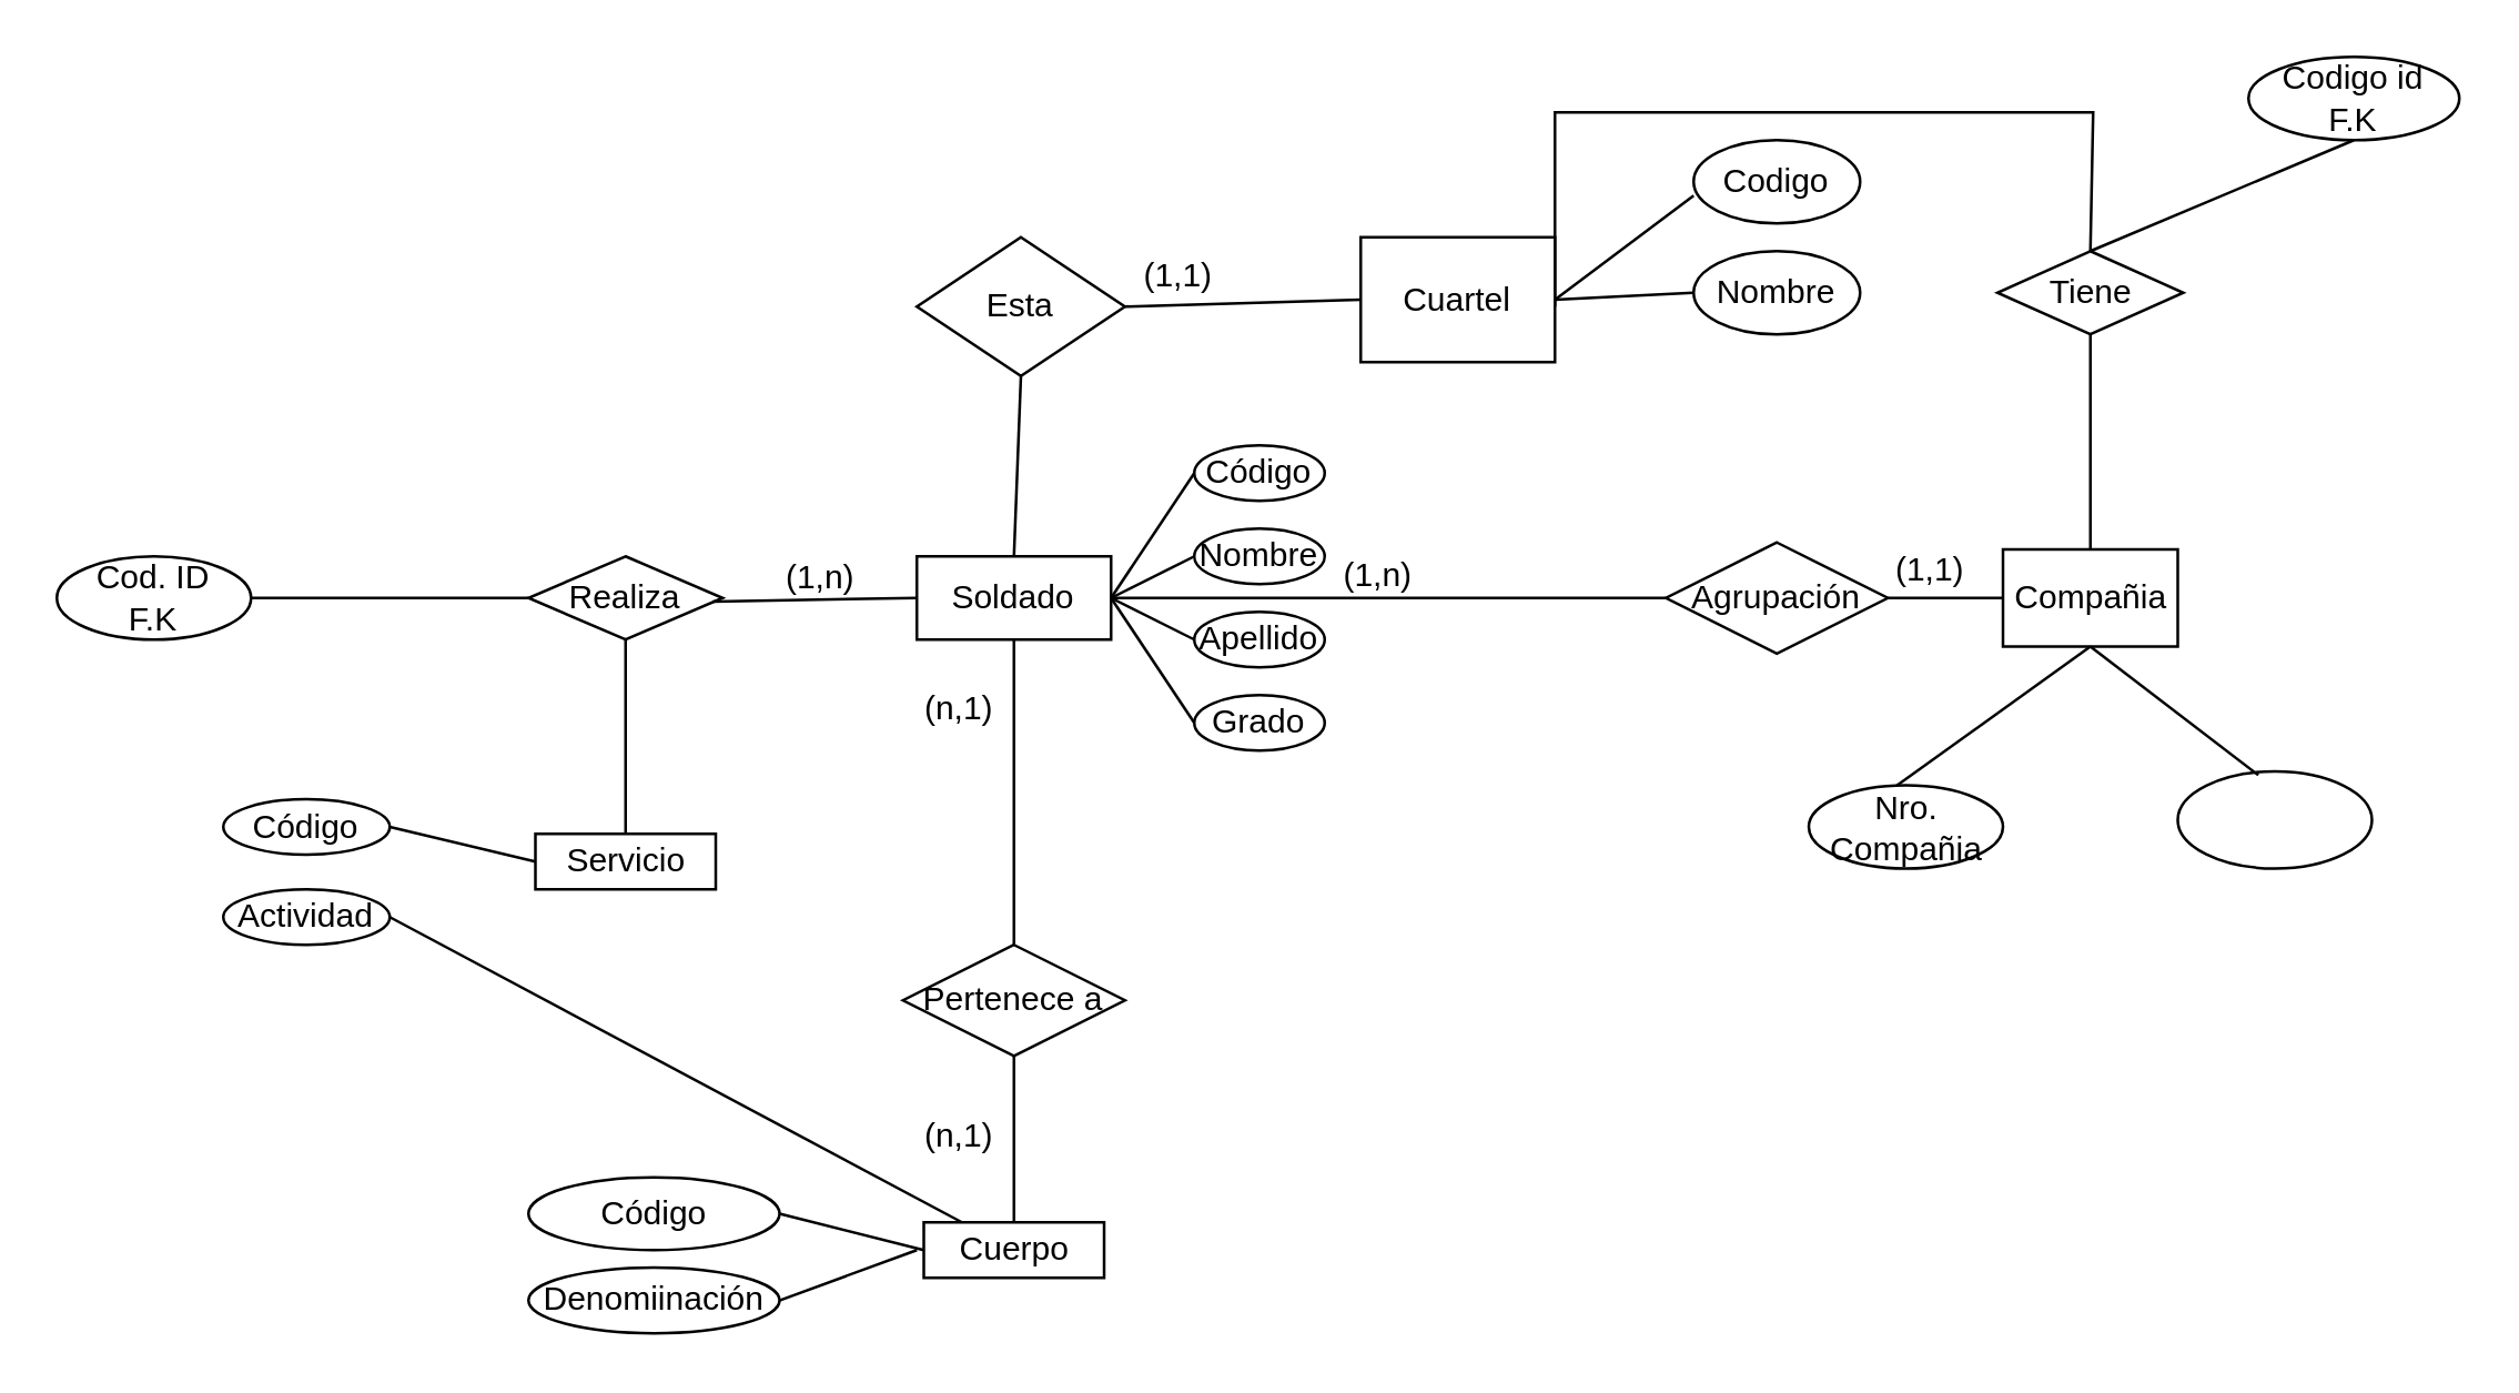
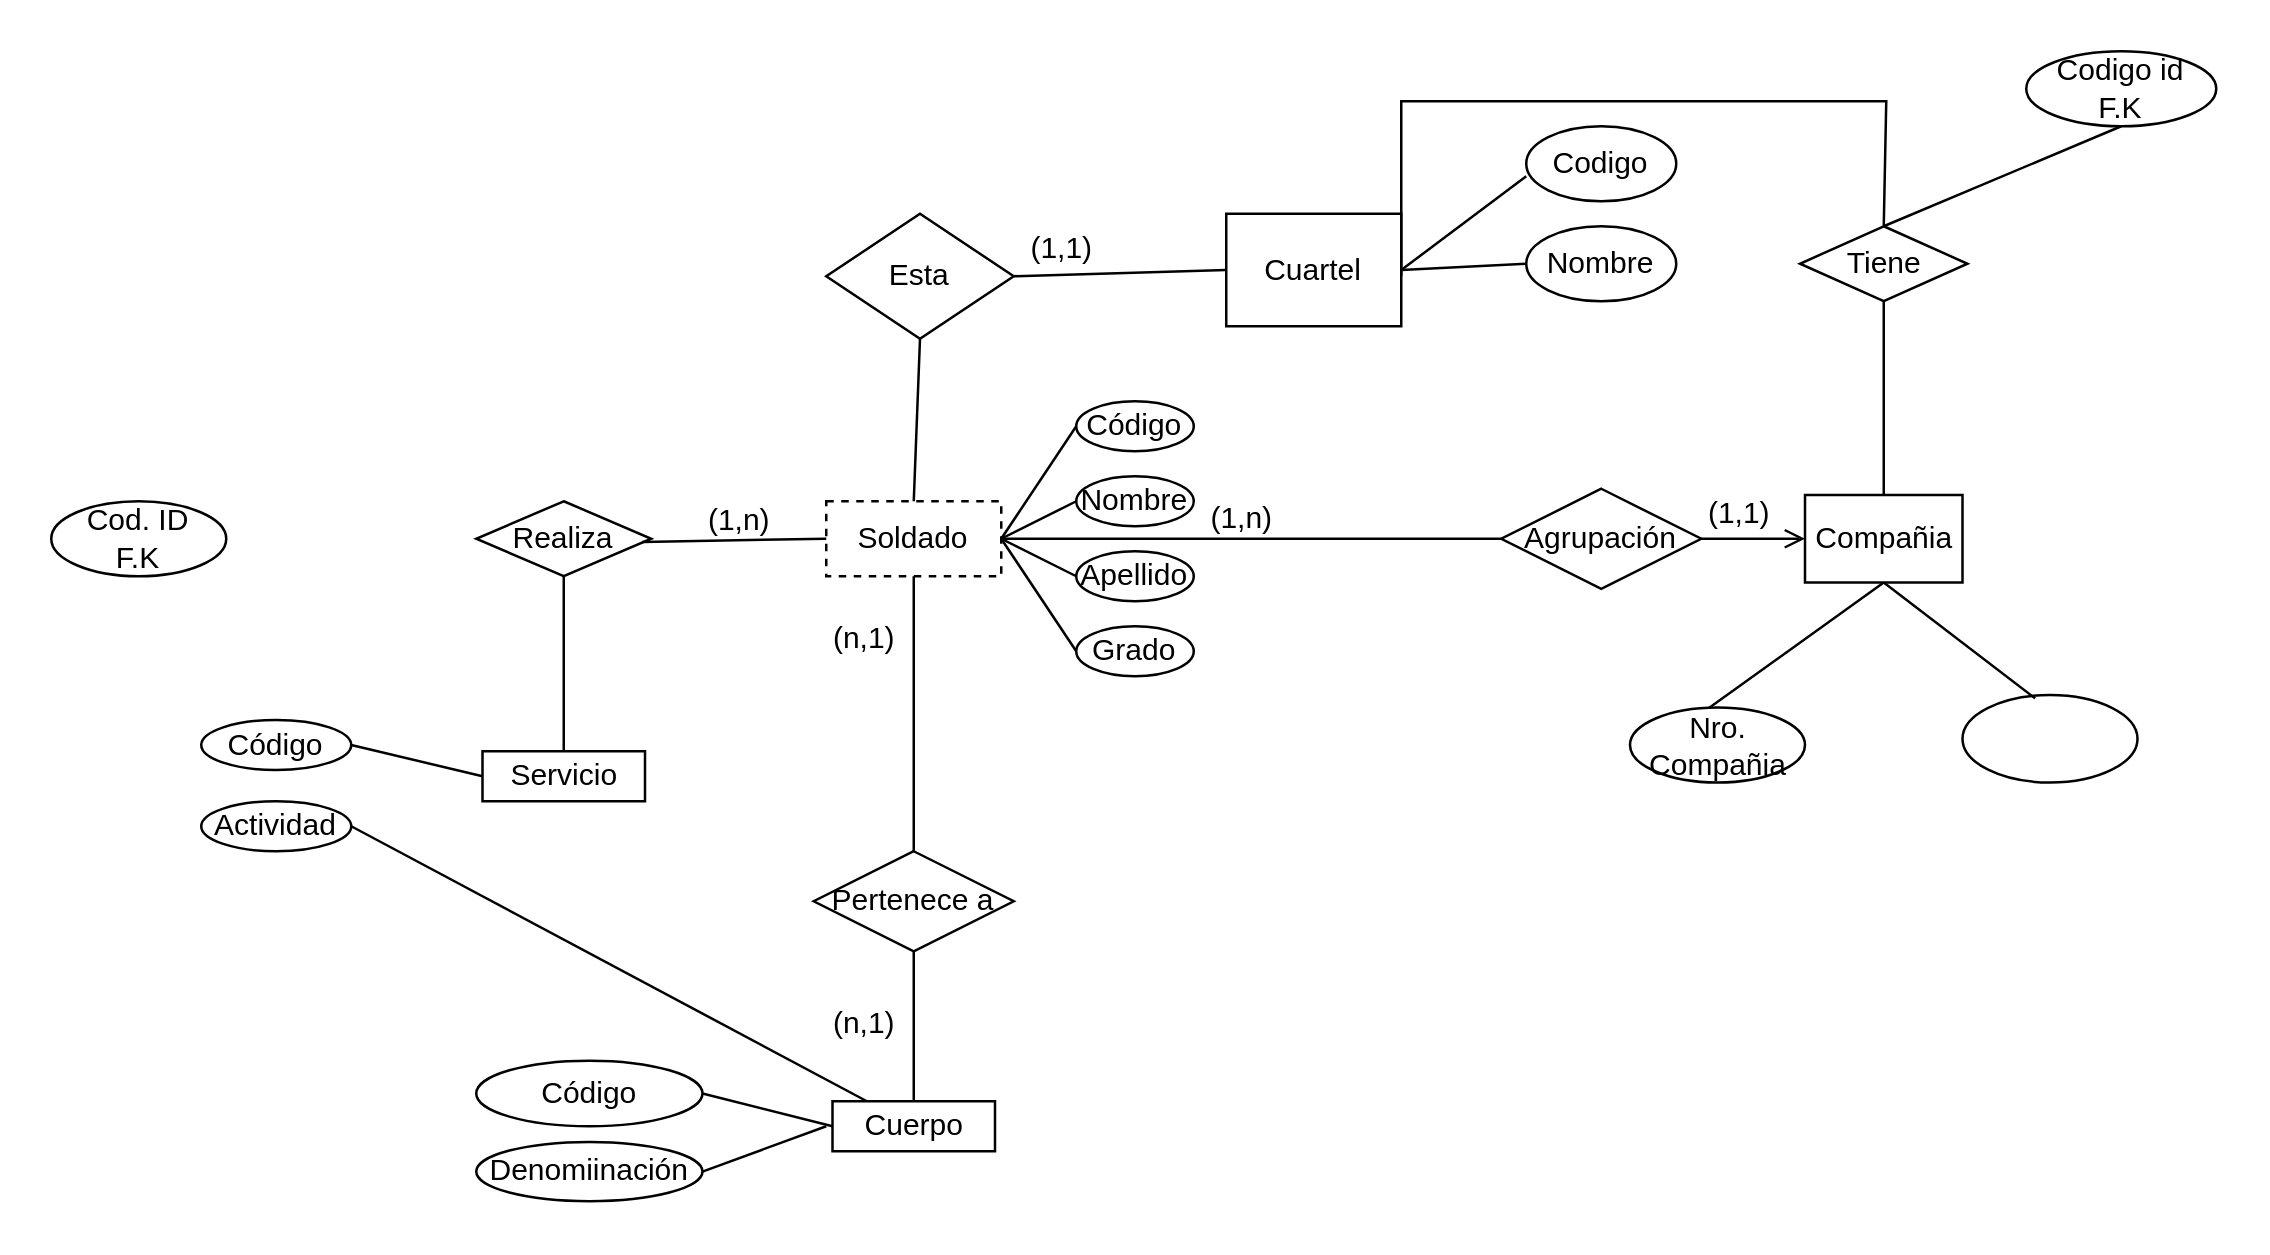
  <mxCell id="0" />
  <mxCell id="1" parent="0" />
- <mxCell id="2" value="Soldado" style="rounded=0;whiteSpace=wrap;html=1;" parent="1" vertex="1"><mxGeometry x="330" y="200" width="70" height="30" as="geometry" /></mxCell>
+ <mxCell id="2" value="Soldado" style="rounded=0;whiteSpace=wrap;html=1;dashed=1;" parent="1" vertex="1"><mxGeometry x="330" y="200" width="70" height="30" as="geometry" /></mxCell>
  <mxCell id="3" value="Esta" style="rhombus;whiteSpace=wrap;html=1;" parent="1" vertex="1"><mxGeometry x="330" y="85" width="75" height="50" as="geometry" /></mxCell>
  <mxCell id="4" value="Cuartel" style="rounded=0;whiteSpace=wrap;html=1;" parent="1" vertex="1"><mxGeometry x="490" y="85" width="70" height="45" as="geometry" /></mxCell>
  <mxCell id="5" value="Codigo" style="ellipse;whiteSpace=wrap;html=1;" parent="1" vertex="1"><mxGeometry x="610" y="50" width="60" height="30" as="geometry" /></mxCell>
  <mxCell id="6" value="Nombre" style="ellipse;whiteSpace=wrap;html=1;" parent="1" vertex="1"><mxGeometry x="610" y="90" width="60" height="30" as="geometry" /></mxCell>
  <mxCell id="7" value="" style="endArrow=none;html=1;rounded=0;exitX=1;exitY=0.5;exitDx=0;exitDy=0;" parent="1" source="4" edge="1"><mxGeometry width="50" height="50" relative="1" as="geometry"><mxPoint x="560" y="120" as="sourcePoint" /><mxPoint x="610" y="70" as="targetPoint" /></mxGeometry></mxCell>
  <mxCell id="8" value="" style="endArrow=none;html=1;rounded=0;entryX=1;entryY=0.5;entryDx=0;entryDy=0;exitX=0;exitY=0.5;exitDx=0;exitDy=0;" parent="1" source="6" target="4" edge="1"><mxGeometry width="50" height="50" relative="1" as="geometry"><mxPoint x="440" y="330" as="sourcePoint" /><mxPoint x="490" y="280" as="targetPoint" /></mxGeometry></mxCell>
  <mxCell id="9" value="" style="endArrow=none;html=1;rounded=0;exitX=1;exitY=0.5;exitDx=0;exitDy=0;entryX=0;entryY=0.5;entryDx=0;entryDy=0;" parent="1" source="3" target="4" edge="1"><mxGeometry width="50" height="50" relative="1" as="geometry"><mxPoint x="610" y="260" as="sourcePoint" /><mxPoint x="660" y="210" as="targetPoint" /></mxGeometry></mxCell>
  <mxCell id="10" value="" style="endArrow=none;html=1;rounded=0;entryX=0.5;entryY=1;entryDx=0;entryDy=0;exitX=0.5;exitY=0;exitDx=0;exitDy=0;" parent="1" source="2" target="3" edge="1"><mxGeometry width="50" height="50" relative="1" as="geometry"><mxPoint x="460" y="190" as="sourcePoint" /><mxPoint x="510" y="140" as="targetPoint" /></mxGeometry></mxCell>
  <mxCell id="11" value="Codigo id&lt;br&gt;F.K" style="ellipse;whiteSpace=wrap;html=1;" parent="1" vertex="1"><mxGeometry x="810" y="20" width="76" height="30" as="geometry" /></mxCell>
  <mxCell id="12" value="" style="endArrow=none;html=1;rounded=0;entryX=0.5;entryY=0;entryDx=0;entryDy=0;" parent="1" target="13" edge="1"><mxGeometry width="50" height="50" relative="1" as="geometry"><mxPoint x="560" y="110" as="sourcePoint" /><mxPoint x="750" y="80" as="targetPoint" /><Array as="points"><mxPoint x="560" y="40" /><mxPoint x="754" y="40" /></Array></mxGeometry></mxCell>
  <mxCell id="13" value="Tiene" style="rhombus;whiteSpace=wrap;html=1;" parent="1" vertex="1"><mxGeometry x="719.5" y="90" width="67" height="30" as="geometry" /></mxCell>
  <mxCell id="14" value="" style="endArrow=none;html=1;rounded=0;entryX=0.5;entryY=1;entryDx=0;entryDy=0;exitX=0.5;exitY=0;exitDx=0;exitDy=0;" parent="1" source="13" target="11" edge="1"><mxGeometry width="50" height="50" relative="1" as="geometry"><mxPoint x="580" y="190" as="sourcePoint" /><mxPoint x="630" y="140" as="targetPoint" /></mxGeometry></mxCell>
  <mxCell id="15" value="Compañia" style="rounded=0;whiteSpace=wrap;html=1;" parent="1" vertex="1"><mxGeometry x="721.5" y="197.5" width="63" height="35" as="geometry" /></mxCell>
  <mxCell id="16" value="" style="endArrow=none;html=1;rounded=0;entryX=0.5;entryY=1;entryDx=0;entryDy=0;exitX=0.5;exitY=0;exitDx=0;exitDy=0;" parent="1" source="15" target="13" edge="1"><mxGeometry width="50" height="50" relative="1" as="geometry"><mxPoint x="580" y="190" as="sourcePoint" /><mxPoint x="630" y="140" as="targetPoint" /></mxGeometry></mxCell>
  <mxCell id="17" value="Nro. Compañia" style="ellipse;whiteSpace=wrap;html=1;" parent="1" vertex="1"><mxGeometry x="651.5" y="282.5" width="70" height="30" as="geometry" /></mxCell>
  <mxCell id="18" value="" style="ellipse;whiteSpace=wrap;html=1;" parent="1" vertex="1"><mxGeometry x="784.5" y="277.5" width="70" height="35" as="geometry" /></mxCell>
  <mxCell id="19" value="Agrupación" style="rhombus;whiteSpace=wrap;html=1;" parent="1" vertex="1"><mxGeometry x="600" y="195" width="80" height="40" as="geometry" /></mxCell>
- <mxCell id="20" value="" style="endArrow=none;html=1;rounded=0;entryX=0;entryY=0.5;entryDx=0;entryDy=0;exitX=1;exitY=0.5;exitDx=0;exitDy=0;" parent="1" source="19" target="15" edge="1"><mxGeometry width="50" height="50" relative="1" as="geometry"><mxPoint x="560" y="230" as="sourcePoint" /><mxPoint x="610" y="180" as="targetPoint" /></mxGeometry></mxCell>
+ <mxCell id="20" value="" style="endArrow=open;html=1;rounded=0;entryX=0;entryY=0.5;entryDx=0;entryDy=0;exitX=1;exitY=0.5;exitDx=0;exitDy=0;" parent="1" source="19" target="15" edge="1"><mxGeometry width="50" height="50" relative="1" as="geometry"><mxPoint x="560" y="230" as="sourcePoint" /><mxPoint x="610" y="180" as="targetPoint" /></mxGeometry></mxCell>
  <mxCell id="21" value="" style="endArrow=none;html=1;rounded=0;entryX=0;entryY=0.5;entryDx=0;entryDy=0;exitX=1;exitY=0.5;exitDx=0;exitDy=0;" parent="1" source="2" target="19" edge="1"><mxGeometry width="50" height="50" relative="1" as="geometry"><mxPoint x="520" y="220" as="sourcePoint" /><mxPoint x="570" y="170" as="targetPoint" /></mxGeometry></mxCell>
  <mxCell id="22" value="" style="endArrow=none;html=1;rounded=0;entryX=0.5;entryY=1;entryDx=0;entryDy=0;exitX=0.451;exitY=0.007;exitDx=0;exitDy=0;exitPerimeter=0;" parent="1" source="17" target="15" edge="1"><mxGeometry width="50" height="50" relative="1" as="geometry"><mxPoint x="520" y="220" as="sourcePoint" /><mxPoint x="570" y="170" as="targetPoint" /></mxGeometry></mxCell>
  <mxCell id="23" value="" style="endArrow=none;html=1;rounded=0;entryX=0.5;entryY=1;entryDx=0;entryDy=0;exitX=0.415;exitY=0.038;exitDx=0;exitDy=0;exitPerimeter=0;" parent="1" source="18" target="15" edge="1"><mxGeometry width="50" height="50" relative="1" as="geometry"><mxPoint x="520" y="220" as="sourcePoint" /><mxPoint x="570" y="170" as="targetPoint" /></mxGeometry></mxCell>
  <mxCell id="24" value="Código" style="ellipse;whiteSpace=wrap;html=1;" parent="1" vertex="1"><mxGeometry x="430" y="160" width="47" height="20" as="geometry" /></mxCell>
  <mxCell id="25" value="Nombre" style="ellipse;whiteSpace=wrap;html=1;" parent="1" vertex="1"><mxGeometry x="430" y="190" width="47" height="20" as="geometry" /></mxCell>
  <mxCell id="26" value="Apellido" style="ellipse;whiteSpace=wrap;html=1;" parent="1" vertex="1"><mxGeometry x="430" y="220" width="47" height="20" as="geometry" /></mxCell>
  <mxCell id="27" value="Grado" style="ellipse;whiteSpace=wrap;html=1;" parent="1" vertex="1"><mxGeometry x="430" y="250" width="47" height="20" as="geometry" /></mxCell>
  <mxCell id="28" value="" style="endArrow=none;html=1;rounded=0;entryX=0;entryY=0.5;entryDx=0;entryDy=0;exitX=1;exitY=0.5;exitDx=0;exitDy=0;" parent="1" source="2" target="25" edge="1"><mxGeometry width="50" height="50" relative="1" as="geometry"><mxPoint x="520" y="220" as="sourcePoint" /><mxPoint x="570" y="170" as="targetPoint" /></mxGeometry></mxCell>
  <mxCell id="29" value="" style="endArrow=none;html=1;rounded=0;entryX=0;entryY=0.5;entryDx=0;entryDy=0;exitX=1;exitY=0.5;exitDx=0;exitDy=0;" parent="1" source="2" target="24" edge="1"><mxGeometry width="50" height="50" relative="1" as="geometry"><mxPoint x="520" y="220" as="sourcePoint" /><mxPoint x="570" y="170" as="targetPoint" /></mxGeometry></mxCell>
  <mxCell id="30" value="" style="endArrow=none;html=1;rounded=0;entryX=0;entryY=0.5;entryDx=0;entryDy=0;exitX=1;exitY=0.5;exitDx=0;exitDy=0;" parent="1" source="2" target="27" edge="1"><mxGeometry width="50" height="50" relative="1" as="geometry"><mxPoint x="410" y="218" as="sourcePoint" /><mxPoint x="440" y="180" as="targetPoint" /></mxGeometry></mxCell>
  <mxCell id="31" value="" style="endArrow=none;html=1;rounded=0;entryX=0;entryY=0.5;entryDx=0;entryDy=0;exitX=1;exitY=0.5;exitDx=0;exitDy=0;" parent="1" source="2" target="26" edge="1"><mxGeometry width="50" height="50" relative="1" as="geometry"><mxPoint x="420" y="228" as="sourcePoint" /><mxPoint x="450" y="190" as="targetPoint" /></mxGeometry></mxCell>
  <mxCell id="32" value="Realiza" style="rhombus;whiteSpace=wrap;html=1;" parent="1" vertex="1"><mxGeometry x="190" y="200" width="70" height="30" as="geometry" /></mxCell>
  <mxCell id="33" value="" style="endArrow=none;html=1;rounded=0;entryX=0;entryY=0.5;entryDx=0;entryDy=0;exitX=0.949;exitY=0.542;exitDx=0;exitDy=0;exitPerimeter=0;" parent="1" source="32" target="2" edge="1"><mxGeometry width="50" height="50" relative="1" as="geometry"><mxPoint x="220" y="250" as="sourcePoint" /><mxPoint x="270" y="200" as="targetPoint" /></mxGeometry></mxCell>
  <mxCell id="34" value="Cod. ID &lt;br&gt;F.K" style="ellipse;whiteSpace=wrap;html=1;" parent="1" vertex="1"><mxGeometry x="20" y="200" width="70" height="30" as="geometry" /></mxCell>
- <mxCell id="35" value="" style="endArrow=none;html=1;rounded=0;exitX=1;exitY=0.5;exitDx=0;exitDy=0;entryX=0;entryY=0.5;entryDx=0;entryDy=0;" parent="1" source="34" target="32" edge="1"><mxGeometry width="50" height="50" relative="1" as="geometry"><mxPoint x="220" y="240" as="sourcePoint" /><mxPoint x="270" y="190" as="targetPoint" /></mxGeometry></mxCell>
  <mxCell id="36" value="Servicio" style="rounded=0;whiteSpace=wrap;html=1;" parent="1" vertex="1"><mxGeometry x="192.5" y="300" width="65" height="20" as="geometry" /></mxCell>
  <mxCell id="37" value="Código" style="ellipse;whiteSpace=wrap;html=1;" parent="1" vertex="1"><mxGeometry x="80" y="287.5" width="60" height="20" as="geometry" /></mxCell>
  <mxCell id="38" value="Actividad" style="ellipse;whiteSpace=wrap;html=1;" parent="1" vertex="1"><mxGeometry x="80" y="320" width="60" height="20" as="geometry" /></mxCell>
  <mxCell id="39" value="" style="endArrow=none;html=1;rounded=0;entryX=0;entryY=0.5;entryDx=0;entryDy=0;exitX=1;exitY=0.5;exitDx=0;exitDy=0;" parent="1" source="37" target="36" edge="1"><mxGeometry width="50" height="50" relative="1" as="geometry"><mxPoint x="220" y="380" as="sourcePoint" /><mxPoint x="270" y="330" as="targetPoint" /></mxGeometry></mxCell>
  <mxCell id="40" value="" style="endArrow=none;html=1;rounded=0;exitX=1;exitY=0.5;exitDx=0;exitDy=0;" parent="1" source="38" target="44" edge="1"><mxGeometry width="50" height="50" relative="1" as="geometry"><mxPoint x="150" y="308" as="sourcePoint" /><mxPoint x="203" y="320" as="targetPoint" /></mxGeometry></mxCell>
  <mxCell id="41" value="" style="endArrow=none;html=1;rounded=0;exitX=0.5;exitY=1;exitDx=0;exitDy=0;entryX=0.5;entryY=0;entryDx=0;entryDy=0;" parent="1" source="32" target="36" edge="1"><mxGeometry width="50" height="50" relative="1" as="geometry"><mxPoint x="180" y="254" as="sourcePoint" /><mxPoint x="230" y="290" as="targetPoint" /></mxGeometry></mxCell>
  <mxCell id="42" value="Pertenece a" style="rhombus;whiteSpace=wrap;html=1;" parent="1" vertex="1"><mxGeometry x="325" y="340" width="80" height="40" as="geometry" /></mxCell>
  <mxCell id="43" value="" style="endArrow=none;html=1;rounded=0;exitX=0.5;exitY=0;exitDx=0;exitDy=0;entryX=0.5;entryY=1;entryDx=0;entryDy=0;" parent="1" source="42" target="2" edge="1"><mxGeometry width="50" height="50" relative="1" as="geometry"><mxPoint x="460" y="380" as="sourcePoint" /><mxPoint x="360" y="260" as="targetPoint" /></mxGeometry></mxCell>
  <mxCell id="44" value="Cuerpo" style="rounded=0;whiteSpace=wrap;html=1;" parent="1" vertex="1"><mxGeometry x="332.5" y="440" width="65" height="20" as="geometry" /></mxCell>
  <mxCell id="45" value="" style="endArrow=none;html=1;rounded=0;entryX=0.5;entryY=1;entryDx=0;entryDy=0;exitX=0.5;exitY=0;exitDx=0;exitDy=0;" parent="1" source="44" target="42" edge="1"><mxGeometry width="50" height="50" relative="1" as="geometry"><mxPoint x="430" y="500" as="sourcePoint" /><mxPoint x="480" y="450" as="targetPoint" /></mxGeometry></mxCell>
  <mxCell id="46" value="Código" style="ellipse;whiteSpace=wrap;html=1;" parent="1" vertex="1"><mxGeometry x="190" y="423.75" width="90.5" height="26.25" as="geometry" /></mxCell>
  <mxCell id="47" value="Denomiinación" style="ellipse;whiteSpace=wrap;html=1;" parent="1" vertex="1"><mxGeometry x="190" y="456.25" width="90.5" height="23.75" as="geometry" /></mxCell>
  <mxCell id="48" value="" style="endArrow=none;html=1;rounded=0;entryX=0;entryY=0.5;entryDx=0;entryDy=0;exitX=1;exitY=0.5;exitDx=0;exitDy=0;" parent="1" source="46" target="44" edge="1"><mxGeometry width="50" height="50" relative="1" as="geometry"><mxPoint x="360.5" y="516.25" as="sourcePoint" /><mxPoint x="332.5" y="446.25" as="targetPoint" /></mxGeometry></mxCell>
  <mxCell id="49" value="" style="endArrow=none;html=1;rounded=0;exitX=1;exitY=0.5;exitDx=0;exitDy=0;" parent="1" source="47" edge="1"><mxGeometry width="50" height="50" relative="1" as="geometry"><mxPoint x="290.5" y="444.25" as="sourcePoint" /><mxPoint x="330" y="450" as="targetPoint" /></mxGeometry></mxCell>
  <mxCell id="50" value="(1,1)" style="text;html=1;align=center;verticalAlign=middle;resizable=0;points=[];autosize=1;strokeColor=none;fillColor=none;" parent="1" vertex="1"><mxGeometry x="670" y="190" width="50" height="30" as="geometry" /></mxCell>
  <mxCell id="51" value="(1,n)" style="text;html=1;align=center;verticalAlign=middle;resizable=0;points=[];autosize=1;strokeColor=none;fillColor=none;" parent="1" vertex="1"><mxGeometry x="471" y="192" width="50" height="30" as="geometry" /></mxCell>
  <mxCell id="52" value="(n,1)" style="text;html=1;align=center;verticalAlign=middle;resizable=0;points=[];autosize=1;strokeColor=none;fillColor=none;" parent="1" vertex="1"><mxGeometry x="320" y="240" width="50" height="30" as="geometry" /></mxCell>
  <mxCell id="53" value="(n,1)" style="text;html=1;align=center;verticalAlign=middle;resizable=0;points=[];autosize=1;strokeColor=none;fillColor=none;" parent="1" vertex="1"><mxGeometry x="320" y="393.75" width="50" height="30" as="geometry" /></mxCell>
  <mxCell id="54" value="(1,n)" style="text;html=1;align=center;verticalAlign=middle;resizable=0;points=[];autosize=1;strokeColor=none;fillColor=none;" parent="1" vertex="1"><mxGeometry x="270" y="193" width="50" height="30" as="geometry" /></mxCell>
  <mxCell id="55" value="(1,1)" style="text;html=1;align=center;verticalAlign=middle;resizable=0;points=[];autosize=1;strokeColor=none;fillColor=none;" parent="1" vertex="1"><mxGeometry x="399" y="84" width="50" height="30" as="geometry" /></mxCell>
